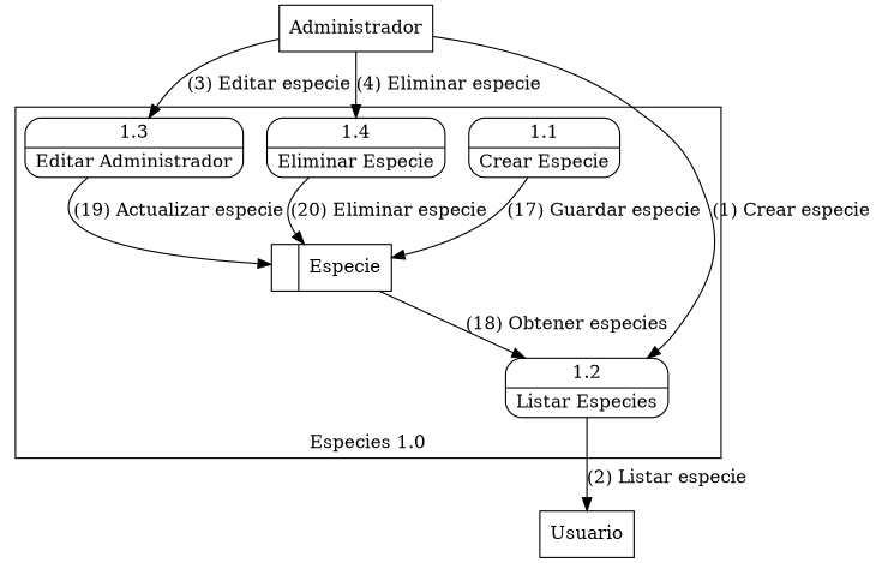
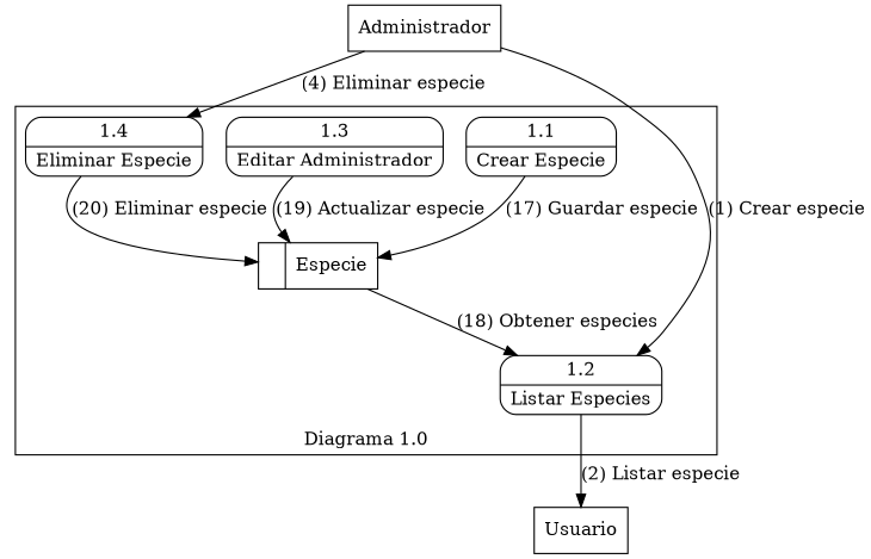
  digraph {
    node [shape=Mrecord]
    n1 [label="{<f0>1.1|<f1>Crear Especie}"]
    n2 [label="{<f0>1.2|<f1>Listar Especies}"]
    n3 [label="{<f0>1.3|<f1>Editar Administrador}"]
    n4 [label="{<f0>1.4|<f1>Eliminar Especie}"]
    n5 [label="<f0> |<f1> Especie" shape=record]
    n6 [label=Administrador shape=box]
    n7 [label=Usuario shape=box]
    subgraph cluster_1 {
-     label="Especies 1.0"
+     label="Diagrama 1.0"
      labelloc=b
      n1
      n2
      n3
      n4
      n5
    }
    subgraph sub_2 {
      n6
      n7
    }
    n1 -> n5 [label="(17) Guardar especie"]
    n2 -> n7 [label="(2) Listar especie"]
    n3 -> n5 [label="(19) Actualizar especie"]
    n4 -> n5 [label="(20) Eliminar especie"]
    n5 -> n2 [label="(18) Obtener especies"]
    n6 -> n2 [label="(1) Crear especie"]
-   n6 -> n3 [label="(3) Editar especie"]
    n6 -> n4 [label="(4) Eliminar especie"]
  }
